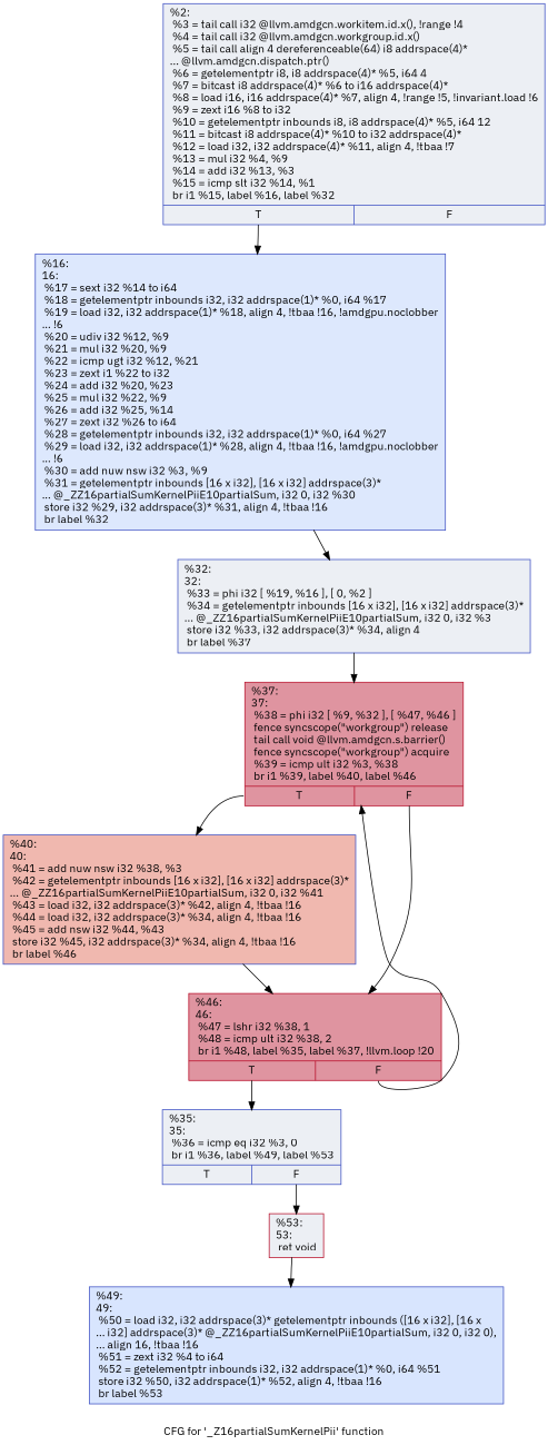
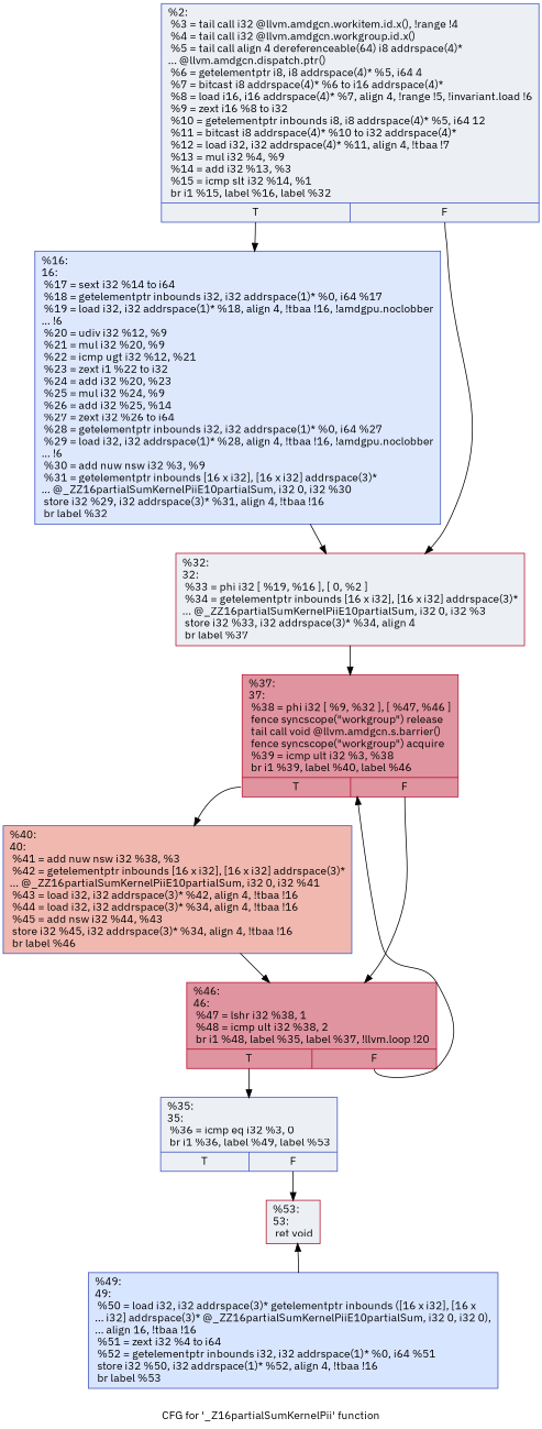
  digraph {
    fontname="IBM Plex Sans"
    label="CFG for '_Z16partialSumKernelPii' function"
    node [color="#3d50c3ff" fillcolor="#d4dbe670" fontname="IBM Plex Sans" shape=record style=filled]
    edge [fontname="IBM Plex Sans"]
    n1 [label="{%2:\l  %3 = tail call i32 @llvm.amdgcn.workitem.id.x(), !range !4\l  %4 = tail call i32 @llvm.amdgcn.workgroup.id.x()\l  %5 = tail call align 4 dereferenceable(64) i8 addrspace(4)*\l... @llvm.amdgcn.dispatch.ptr()\l  %6 = getelementptr i8, i8 addrspace(4)* %5, i64 4\l  %7 = bitcast i8 addrspace(4)* %6 to i16 addrspace(4)*\l  %8 = load i16, i16 addrspace(4)* %7, align 4, !range !5, !invariant.load !6\l  %9 = zext i16 %8 to i32\l  %10 = getelementptr inbounds i8, i8 addrspace(4)* %5, i64 12\l  %11 = bitcast i8 addrspace(4)* %10 to i32 addrspace(4)*\l  %12 = load i32, i32 addrspace(4)* %11, align 4, !tbaa !7\l  %13 = mul i32 %4, %9\l  %14 = add i32 %13, %3\l  %15 = icmp slt i32 %14, %1\l  br i1 %15, label %16, label %32\l|{<s0>T|<s1>F}}"]
-   n2 [fillcolor="#b2ccfb70" label="{%16:\l16:                                               \l  %17 = sext i32 %14 to i64\l  %18 = getelementptr inbounds i32, i32 addrspace(1)* %0, i64 %17\l  %19 = load i32, i32 addrspace(1)* %18, align 4, !tbaa !16, !amdgpu.noclobber\l... !6\l  %20 = udiv i32 %12, %9\l  %21 = mul i32 %20, %9\l  %22 = icmp ugt i32 %12, %21\l  %23 = zext i1 %22 to i32\l  %24 = add i32 %20, %23\l  %25 = mul i32 %22, %9\l  %26 = add i32 %25, %14\l  %27 = zext i32 %26 to i64\l  %28 = getelementptr inbounds i32, i32 addrspace(1)* %0, i64 %27\l  %29 = load i32, i32 addrspace(1)* %28, align 4, !tbaa !16, !amdgpu.noclobber\l... !6\l  %30 = add nuw nsw i32 %3, %9\l  %31 = getelementptr inbounds [16 x i32], [16 x i32] addrspace(3)*\l... @_ZZ16partialSumKernelPiiE10partialSum, i32 0, i32 %30\l  store i32 %29, i32 addrspace(3)* %31, align 4, !tbaa !16\l  br label %32\l}"]
-   n3 [label="{%32:\l32:                                               \l  %33 = phi i32 [ %19, %16 ], [ 0, %2 ]\l  %34 = getelementptr inbounds [16 x i32], [16 x i32] addrspace(3)*\l... @_ZZ16partialSumKernelPiiE10partialSum, i32 0, i32 %3\l  store i32 %33, i32 addrspace(3)* %34, align 4\l  br label %37\l}"]
+   n2 [fillcolor="#b2ccfb70" label="{%16:\l16:                                               \l  %17 = sext i32 %14 to i64\l  %18 = getelementptr inbounds i32, i32 addrspace(1)* %0, i64 %17\l  %19 = load i32, i32 addrspace(1)* %18, align 4, !tbaa !16, !amdgpu.noclobber\l... !6\l  %20 = udiv i32 %12, %9\l  %21 = mul i32 %20, %9\l  %22 = icmp ugt i32 %12, %21\l  %23 = zext i1 %22 to i32\l  %24 = add i32 %20, %23\l  %25 = mul i32 %24, %9\l  %26 = add i32 %25, %14\l  %27 = zext i32 %26 to i64\l  %28 = getelementptr inbounds i32, i32 addrspace(1)* %0, i64 %27\l  %29 = load i32, i32 addrspace(1)* %28, align 4, !tbaa !16, !amdgpu.noclobber\l... !6\l  %30 = add nuw nsw i32 %3, %9\l  %31 = getelementptr inbounds [16 x i32], [16 x i32] addrspace(3)*\l... @_ZZ16partialSumKernelPiiE10partialSum, i32 0, i32 %30\l  store i32 %29, i32 addrspace(3)* %31, align 4, !tbaa !16\l  br label %32\l}"]
+   n3 [color="#b70d28ff" label="{%32:\l32:                                               \l  %33 = phi i32 [ %19, %16 ], [ 0, %2 ]\l  %34 = getelementptr inbounds [16 x i32], [16 x i32] addrspace(3)*\l... @_ZZ16partialSumKernelPiiE10partialSum, i32 0, i32 %3\l  store i32 %33, i32 addrspace(3)* %34, align 4\l  br label %37\l}"]
    n4 [color="#b70d28ff" fillcolor="#b70d2870" label="{%37:\l37:                                               \l  %38 = phi i32 [ %9, %32 ], [ %47, %46 ]\l  fence syncscope(\"workgroup\") release\l  tail call void @llvm.amdgcn.s.barrier()\l  fence syncscope(\"workgroup\") acquire\l  %39 = icmp ult i32 %3, %38\l  br i1 %39, label %40, label %46\l|{<s0>T|<s1>F}}"]
    n5 [fillcolor="#dc5d4a70" label="{%40:\l40:                                               \l  %41 = add nuw nsw i32 %38, %3\l  %42 = getelementptr inbounds [16 x i32], [16 x i32] addrspace(3)*\l... @_ZZ16partialSumKernelPiiE10partialSum, i32 0, i32 %41\l  %43 = load i32, i32 addrspace(3)* %42, align 4, !tbaa !16\l  %44 = load i32, i32 addrspace(3)* %34, align 4, !tbaa !16\l  %45 = add nsw i32 %44, %43\l  store i32 %45, i32 addrspace(3)* %34, align 4, !tbaa !16\l  br label %46\l}"]
    n6 [color="#b70d28ff" fillcolor="#b70d2870" label="{%46:\l46:                                               \l  %47 = lshr i32 %38, 1\l  %48 = icmp ult i32 %38, 2\l  br i1 %48, label %35, label %37, !llvm.loop !20\l|{<s0>T|<s1>F}}"]
    n7 [label="{%35:\l35:                                               \l  %36 = icmp eq i32 %3, 0\l  br i1 %36, label %49, label %53\l|{<s0>T|<s1>F}}"]
    n8 [color="#b70d28ff" label="{%53:\l53:                                               \l  ret void\l}"]
    n9 [fillcolor="#a7c5fe70" label="{%49:\l49:                                               \l  %50 = load i32, i32 addrspace(3)* getelementptr inbounds ([16 x i32], [16 x\l... i32] addrspace(3)* @_ZZ16partialSumKernelPiiE10partialSum, i32 0, i32 0),\l... align 16, !tbaa !16\l  %51 = zext i32 %4 to i64\l  %52 = getelementptr inbounds i32, i32 addrspace(1)* %0, i64 %51\l  store i32 %50, i32 addrspace(1)* %52, align 4, !tbaa !16\l  br label %53\l}"]
    n1 -> n2 [tailport=s0]
+   n1 -> n3 [tailport=s1]
    n2 -> n3
    n3 -> n4
    n4 -> n5 [tailport=s0]
    n4 -> n6 [tailport=s1]
    n5 -> n6
    n6 -> n4 [tailport=s1]
    n6 -> n7 [tailport=s0]
    n7 -> n8 [tailport=s1]
-   n8 -> n9
+   n9 -> n8
  }
